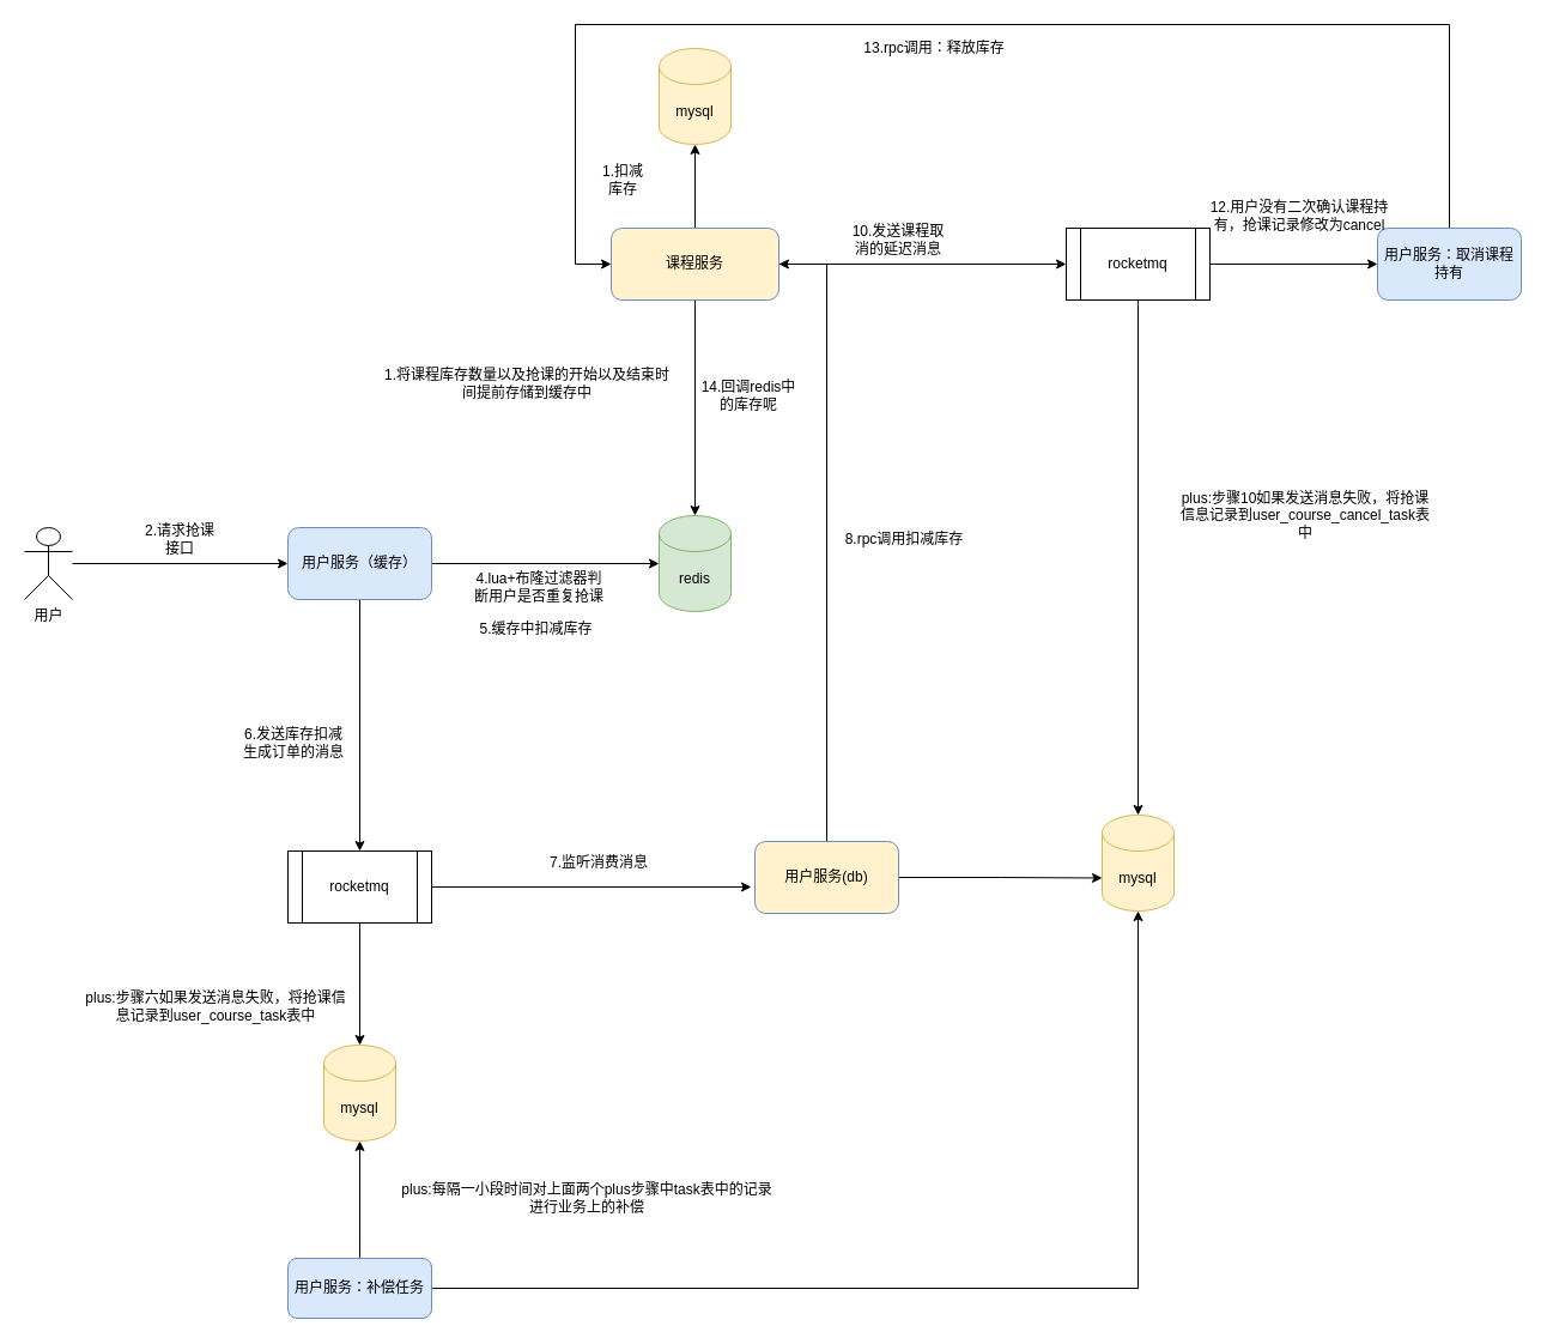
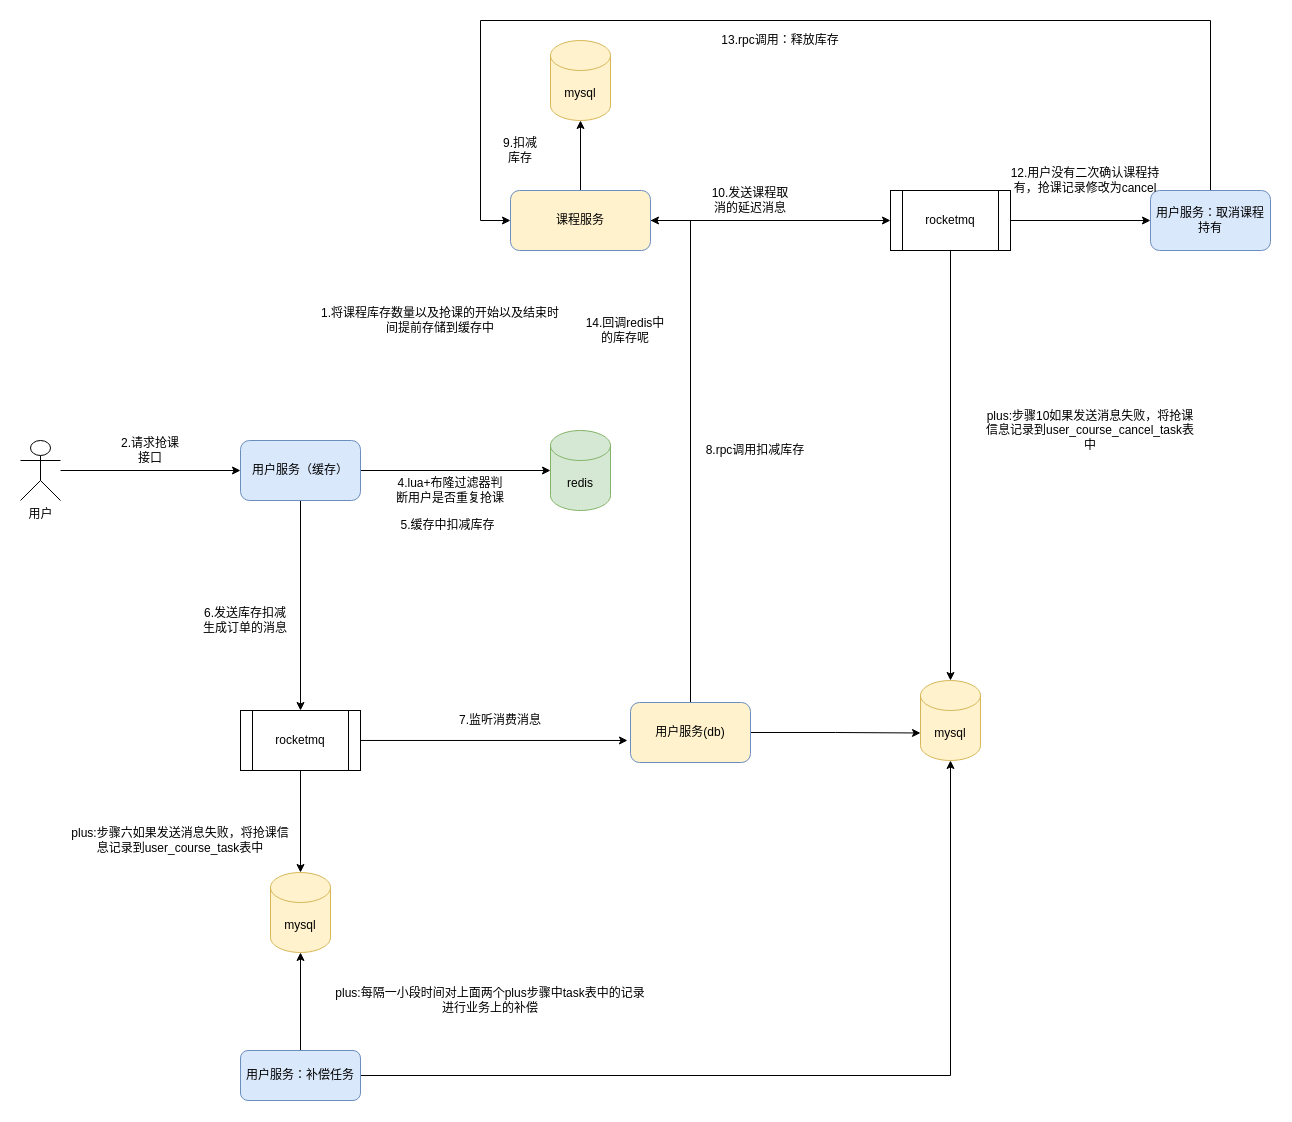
  <mxCell id="0" />
  <mxCell id="1" parent="0" />
  <mxCell id="2" style="edgeStyle=orthogonalEdgeStyle;rounded=0;orthogonalLoop=1;jettySize=auto;html=1;" parent="1" source="3" target="12" edge="1"><mxGeometry relative="1" as="geometry" /></mxCell>
  <mxCell id="3" value="用户" style="shape=umlActor;verticalLabelPosition=bottom;verticalAlign=top;html=1;outlineConnect=0;" parent="1" vertex="1"><mxGeometry x="20" y="440" width="40" height="60" as="geometry" /></mxCell>
  <mxCell id="4" value="redis" style="shape=cylinder3;whiteSpace=wrap;html=1;boundedLbl=1;backgroundOutline=1;size=15;fillColor=#d5e8d4;strokeColor=#82b366;" parent="1" vertex="1"><mxGeometry x="550" y="430" width="60" height="80" as="geometry" /></mxCell>
- <mxCell id="5" style="edgeStyle=orthogonalEdgeStyle;rounded=0;orthogonalLoop=1;jettySize=auto;html=1;entryX=0.5;entryY=0;entryDx=0;entryDy=0;entryPerimeter=0;" parent="1" source="8" target="4" edge="1"><mxGeometry relative="1" as="geometry" /></mxCell>
  <mxCell id="6" style="edgeStyle=orthogonalEdgeStyle;rounded=0;orthogonalLoop=1;jettySize=auto;html=1;" parent="1" source="8" target="26" edge="1"><mxGeometry relative="1" as="geometry" /></mxCell>
  <mxCell id="7" style="edgeStyle=orthogonalEdgeStyle;rounded=0;orthogonalLoop=1;jettySize=auto;html=1;entryX=0;entryY=0.5;entryDx=0;entryDy=0;" parent="1" source="8" target="41" edge="1"><mxGeometry relative="1" as="geometry" /></mxCell>
  <mxCell id="8" value="课程服务" style="rounded=1;whiteSpace=wrap;html=1;fillColor=#fff2cc;strokeColor=#6c8ebf;" parent="1" vertex="1"><mxGeometry x="510" y="190" width="140" height="60" as="geometry" /></mxCell>
  <mxCell id="9" value="1.将课程库存数量以及抢课的开始以及结束时间提前存储到缓存中" style="text;html=1;strokeColor=none;fillColor=none;align=center;verticalAlign=middle;whiteSpace=wrap;rounded=0;" parent="1" vertex="1"><mxGeometry x="320" y="290" width="240" height="60" as="geometry" /></mxCell>
  <mxCell id="10" style="edgeStyle=orthogonalEdgeStyle;rounded=0;orthogonalLoop=1;jettySize=auto;html=1;" parent="1" source="12" target="4" edge="1"><mxGeometry relative="1" as="geometry" /></mxCell>
  <mxCell id="11" style="edgeStyle=orthogonalEdgeStyle;rounded=0;orthogonalLoop=1;jettySize=auto;html=1;entryX=0.5;entryY=0;entryDx=0;entryDy=0;" parent="1" source="12" target="18" edge="1"><mxGeometry relative="1" as="geometry" /></mxCell>
  <mxCell id="12" value="用户服务（缓存）" style="rounded=1;whiteSpace=wrap;html=1;fillColor=#dae8fc;strokeColor=#6c8ebf;" parent="1" vertex="1"><mxGeometry x="240" y="440" width="120" height="60" as="geometry" /></mxCell>
  <mxCell id="13" value="2.请求抢课接口" style="text;html=1;strokeColor=none;fillColor=none;align=center;verticalAlign=middle;whiteSpace=wrap;rounded=0;" parent="1" vertex="1"><mxGeometry x="120" y="440" width="60" height="20" as="geometry" /></mxCell>
  <mxCell id="14" value="4.lua+布隆过滤器判断用户是否重复抢课" style="text;html=1;strokeColor=none;fillColor=none;align=center;verticalAlign=middle;whiteSpace=wrap;rounded=0;" parent="1" vertex="1"><mxGeometry x="395" y="480" width="110" height="20" as="geometry" /></mxCell>
  <mxCell id="15" value="5.缓存中扣减库存" style="text;html=1;strokeColor=none;fillColor=none;align=center;verticalAlign=middle;whiteSpace=wrap;rounded=0;" parent="1" vertex="1"><mxGeometry x="395" y="510" width="105" height="30" as="geometry" /></mxCell>
  <mxCell id="16" style="edgeStyle=orthogonalEdgeStyle;rounded=0;orthogonalLoop=1;jettySize=auto;html=1;entryX=-0.025;entryY=0.633;entryDx=0;entryDy=0;entryPerimeter=0;" parent="1" source="18" target="23" edge="1"><mxGeometry relative="1" as="geometry" /></mxCell>
  <mxCell id="17" style="edgeStyle=orthogonalEdgeStyle;rounded=0;orthogonalLoop=1;jettySize=auto;html=1;exitX=0.5;exitY=1;exitDx=0;exitDy=0;" parent="1" source="18" target="28" edge="1"><mxGeometry relative="1" as="geometry" /></mxCell>
  <mxCell id="18" value="rocketmq" style="shape=process;whiteSpace=wrap;html=1;backgroundOutline=1;" parent="1" vertex="1"><mxGeometry x="240" y="710" width="120" height="60" as="geometry" /></mxCell>
  <mxCell id="19" value="6.发送库存扣减生成订单的消息" style="text;html=1;strokeColor=none;fillColor=none;align=center;verticalAlign=middle;whiteSpace=wrap;rounded=0;" parent="1" vertex="1"><mxGeometry x="200" y="610" width="90" height="20" as="geometry" /></mxCell>
  <mxCell id="20" value="7.监听消费消息" style="text;html=1;strokeColor=none;fillColor=none;align=center;verticalAlign=middle;whiteSpace=wrap;rounded=0;" parent="1" vertex="1"><mxGeometry x="450" y="710" width="100" height="20" as="geometry" /></mxCell>
  <mxCell id="21" style="edgeStyle=orthogonalEdgeStyle;rounded=0;orthogonalLoop=1;jettySize=auto;html=1;entryX=1;entryY=0.5;entryDx=0;entryDy=0;" parent="1" source="23" target="8" edge="1"><mxGeometry relative="1" as="geometry" /></mxCell>
  <mxCell id="22" style="edgeStyle=orthogonalEdgeStyle;rounded=0;orthogonalLoop=1;jettySize=auto;html=1;entryX=0;entryY=0;entryDx=0;entryDy=52.5;entryPerimeter=0;" parent="1" source="23" target="25" edge="1"><mxGeometry relative="1" as="geometry" /></mxCell>
  <mxCell id="23" value="用户服务(db)" style="rounded=1;whiteSpace=wrap;html=1;fillColor=#fff2cc;strokeColor=#6c8ebf;" parent="1" vertex="1"><mxGeometry x="630" y="702" width="120" height="60" as="geometry" /></mxCell>
  <mxCell id="24" value="8.rpc调用扣减库存" style="text;html=1;strokeColor=none;fillColor=none;align=center;verticalAlign=middle;whiteSpace=wrap;rounded=0;" parent="1" vertex="1"><mxGeometry x="700" y="440" width="110" height="20" as="geometry" /></mxCell>
  <mxCell id="25" value="mysql" style="shape=cylinder3;whiteSpace=wrap;html=1;boundedLbl=1;backgroundOutline=1;size=15;fillColor=#fff2cc;strokeColor=#d6b656;" parent="1" vertex="1"><mxGeometry x="920" y="680" width="60" height="80" as="geometry" /></mxCell>
  <mxCell id="26" value="mysql" style="shape=cylinder3;whiteSpace=wrap;html=1;boundedLbl=1;backgroundOutline=1;size=15;fillColor=#fff2cc;strokeColor=#d6b656;" parent="1" vertex="1"><mxGeometry x="550" y="40" width="60" height="80" as="geometry" /></mxCell>
- <mxCell id="27" value="1.扣减库存" style="text;html=1;strokeColor=none;fillColor=none;align=center;verticalAlign=middle;whiteSpace=wrap;rounded=0;" parent="1" vertex="1"><mxGeometry x="500" y="140" width="40" height="20" as="geometry" /></mxCell>
+ <mxCell id="27" value="9.扣减库存" style="text;html=1;strokeColor=none;fillColor=none;align=center;verticalAlign=middle;whiteSpace=wrap;rounded=0;" parent="1" vertex="1"><mxGeometry x="500" y="140" width="40" height="20" as="geometry" /></mxCell>
  <mxCell id="28" value="mysql" style="shape=cylinder3;whiteSpace=wrap;html=1;boundedLbl=1;backgroundOutline=1;size=15;fillColor=#fff2cc;strokeColor=#d6b656;" parent="1" vertex="1"><mxGeometry x="270" y="872" width="60" height="80" as="geometry" /></mxCell>
  <mxCell id="29" value="plus:步骤六如果发送消息失败，将抢课信息记录到user_course_task表中" style="text;html=1;strokeColor=none;fillColor=none;align=center;verticalAlign=middle;whiteSpace=wrap;rounded=0;" parent="1" vertex="1"><mxGeometry x="70" y="830" width="220" height="20" as="geometry" /></mxCell>
  <mxCell id="30" style="edgeStyle=orthogonalEdgeStyle;rounded=0;orthogonalLoop=1;jettySize=auto;html=1;exitX=1;exitY=0.5;exitDx=0;exitDy=0;" parent="1" source="31" edge="1"><mxGeometry relative="1" as="geometry"><mxPoint x="510" y="220" as="targetPoint" /><Array as="points"><mxPoint x="1210" y="220" /><mxPoint x="1210" y="20" /><mxPoint x="480" y="20" /><mxPoint x="480" y="220" /></Array></mxGeometry></mxCell>
  <mxCell id="31" value="用户服务：取消课程持有" style="rounded=1;whiteSpace=wrap;html=1;fillColor=#dae8fc;strokeColor=#6c8ebf;" parent="1" vertex="1"><mxGeometry x="1150" y="190" width="120" height="60" as="geometry" /></mxCell>
  <mxCell id="32" value="13.rpc调用：释放库存" style="text;html=1;strokeColor=none;fillColor=none;align=center;verticalAlign=middle;whiteSpace=wrap;rounded=0;" parent="1" vertex="1"><mxGeometry x="710" y="30" width="140" height="20" as="geometry" /></mxCell>
  <mxCell id="33" value="plus:步骤10如果发送消息失败，将抢课信息记录到user_course_cancel_task表中" style="text;html=1;strokeColor=none;fillColor=none;align=center;verticalAlign=middle;whiteSpace=wrap;rounded=0;" parent="1" vertex="1"><mxGeometry x="980" y="420" width="220" height="20" as="geometry" /></mxCell>
  <mxCell id="34" style="edgeStyle=orthogonalEdgeStyle;rounded=0;orthogonalLoop=1;jettySize=auto;html=1;" parent="1" source="36" target="28" edge="1"><mxGeometry relative="1" as="geometry" /></mxCell>
  <mxCell id="35" style="edgeStyle=orthogonalEdgeStyle;rounded=0;orthogonalLoop=1;jettySize=auto;html=1;entryX=0.5;entryY=1;entryDx=0;entryDy=0;entryPerimeter=0;" parent="1" source="36" target="25" edge="1"><mxGeometry relative="1" as="geometry" /></mxCell>
  <mxCell id="36" value="用户服务：补偿任务" style="rounded=1;whiteSpace=wrap;html=1;fillColor=#dae8fc;strokeColor=#6c8ebf;" parent="1" vertex="1"><mxGeometry x="240" y="1050" width="120" height="50" as="geometry" /></mxCell>
  <mxCell id="37" value="plus:每隔一小段时间对上面两个plus步骤中task表中的记录进行业务上的补偿" style="text;html=1;strokeColor=none;fillColor=none;align=center;verticalAlign=middle;whiteSpace=wrap;rounded=0;" parent="1" vertex="1"><mxGeometry x="330" y="990" width="320" height="20" as="geometry" /></mxCell>
  <mxCell id="38" value="14.回调redis中的库存呢" style="text;html=1;strokeColor=none;fillColor=none;align=center;verticalAlign=middle;whiteSpace=wrap;rounded=0;" parent="1" vertex="1"><mxGeometry x="580" y="320" width="90" height="20" as="geometry" /></mxCell>
  <mxCell id="39" style="edgeStyle=orthogonalEdgeStyle;rounded=0;orthogonalLoop=1;jettySize=auto;html=1;entryX=0;entryY=0.5;entryDx=0;entryDy=0;" parent="1" source="41" target="31" edge="1"><mxGeometry relative="1" as="geometry" /></mxCell>
  <mxCell id="40" style="edgeStyle=orthogonalEdgeStyle;rounded=0;orthogonalLoop=1;jettySize=auto;html=1;entryX=0.5;entryY=0;entryDx=0;entryDy=0;entryPerimeter=0;" parent="1" source="41" target="25" edge="1"><mxGeometry relative="1" as="geometry" /></mxCell>
  <mxCell id="41" value="rocketmq" style="shape=process;whiteSpace=wrap;html=1;backgroundOutline=1;" parent="1" vertex="1"><mxGeometry x="890" y="190" width="120" height="60" as="geometry" /></mxCell>
  <mxCell id="42" value="10.发送课程取消的延迟消息" style="text;html=1;strokeColor=none;fillColor=none;align=center;verticalAlign=middle;whiteSpace=wrap;rounded=0;" parent="1" vertex="1"><mxGeometry x="710" y="190" width="80" height="20" as="geometry" /></mxCell>
  <mxCell id="43" value="12.用户没有二次确认课程持有，抢课记录修改为cancel" style="text;html=1;strokeColor=none;fillColor=none;align=center;verticalAlign=middle;whiteSpace=wrap;rounded=0;" parent="1" vertex="1"><mxGeometry x="1000" y="170" width="170" height="20" as="geometry" /></mxCell>
